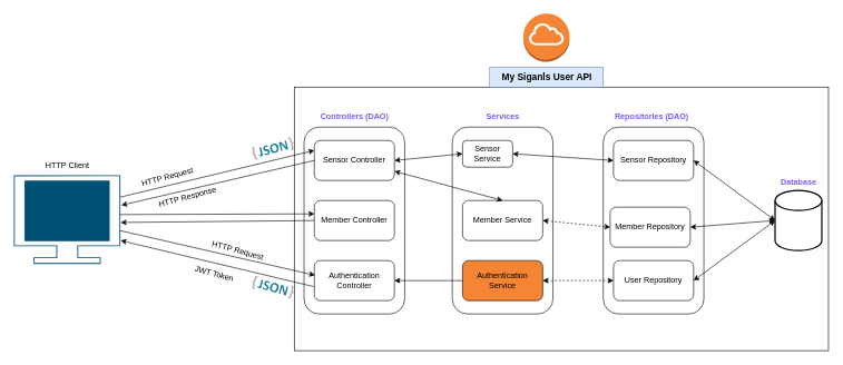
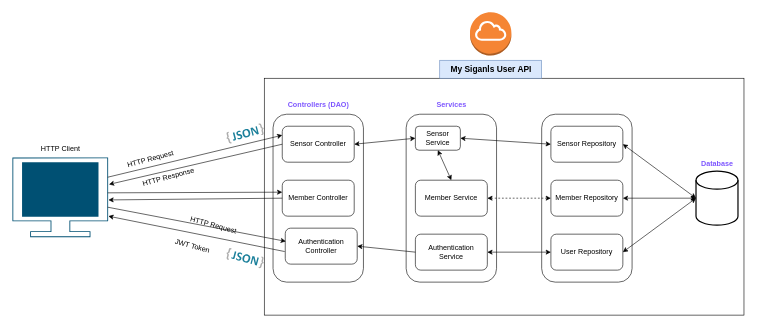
  <mxCell id="0" />
  <mxCell id="1" parent="0" />
  <mxCell id="2" value="" style="rounded=0;whiteSpace=wrap;html=1;" parent="1" vertex="1"><mxGeometry x="440" y="130" width="800" height="395" as="geometry" /></mxCell>
  <mxCell id="3" value="" style="rounded=1;whiteSpace=wrap;html=1;" parent="1" vertex="1"><mxGeometry x="454.62" y="190" width="150.77" height="280" as="geometry" /></mxCell>
  <mxCell id="4" value="" style="rounded=1;whiteSpace=wrap;html=1;" parent="1" vertex="1"><mxGeometry x="902.62" y="190" width="150.77" height="280" as="geometry" /></mxCell>
  <mxCell id="5" value="" style="rounded=1;whiteSpace=wrap;html=1;" parent="1" vertex="1"><mxGeometry x="676.62" y="190" width="150.77" height="280" as="geometry" /></mxCell>
  <mxCell id="6" value="&lt;b&gt;&lt;font style=&quot;font-size: 14px;&quot;&gt;My Siganls User API&lt;/font&gt;&lt;/b&gt;" style="text;html=1;align=center;verticalAlign=middle;resizable=0;points=[];autosize=1;strokeColor=#6c8ebf;fillColor=#dae8fc;" parent="1" vertex="1"><mxGeometry x="732.62" y="100" width="170" height="30" as="geometry" /></mxCell>
  <mxCell id="7" value="Sensor Service" style="rounded=1;whiteSpace=wrap;html=1;" parent="1" vertex="1"><mxGeometry x="692" y="210" width="75" height="40" as="geometry" /></mxCell>
  <mxCell id="8" value="Member Service" style="rounded=1;whiteSpace=wrap;html=1;" parent="1" vertex="1"><mxGeometry x="692" y="300" width="120" height="60" as="geometry" /></mxCell>
- <mxCell id="9" value="Authentication Service" style="rounded=1;whiteSpace=wrap;html=1;fillColor=#f58534;" parent="1" vertex="1"><mxGeometry x="692" y="390" width="120" height="60" as="geometry" /></mxCell>
+ <mxCell id="9" value="Authentication Service" style="rounded=1;whiteSpace=wrap;html=1;" parent="1" vertex="1"><mxGeometry x="692" y="390" width="120" height="60" as="geometry" /></mxCell>
  <mxCell id="10" value="Sensor Controller" style="rounded=1;whiteSpace=wrap;html=1;" parent="1" vertex="1"><mxGeometry x="470" y="210" width="120" height="60" as="geometry" /></mxCell>
  <mxCell id="11" value="Member Controller" style="rounded=1;whiteSpace=wrap;html=1;" parent="1" vertex="1"><mxGeometry x="470" y="300" width="120" height="60" as="geometry" /></mxCell>
- <mxCell id="12" value="Authentication Controller" style="rounded=1;whiteSpace=wrap;html=1;" parent="1" vertex="1"><mxGeometry x="470" y="390" width="120" height="60" as="geometry" /></mxCell>
- <mxCell id="13" value="Member Repository" style="rounded=1;whiteSpace=wrap;html=1;" parent="1" vertex="1"><mxGeometry x="913" y="310" width="120" height="60" as="geometry" /></mxCell>
+ <mxCell id="12" value="Authentication Controller" style="rounded=1;whiteSpace=wrap;html=1;" parent="1" vertex="1"><mxGeometry x="475" y="380" width="120" height="60" as="geometry" /></mxCell>
+ <mxCell id="13" value="Member Repository" style="rounded=1;whiteSpace=wrap;html=1;" parent="1" vertex="1"><mxGeometry x="918" y="300" width="120" height="60" as="geometry" /></mxCell>
  <mxCell id="14" value="Sensor Repository" style="rounded=1;whiteSpace=wrap;html=1;" parent="1" vertex="1"><mxGeometry x="918" y="210" width="120" height="60" as="geometry" /></mxCell>
  <mxCell id="15" value="" style="strokeWidth=2;html=1;shape=mxgraph.flowchart.database;whiteSpace=wrap;" parent="1" vertex="1"><mxGeometry x="1160" y="285" width="70" height="90" as="geometry" /></mxCell>
  <mxCell id="16" value="" style="endArrow=classic;startArrow=classic;html=1;rounded=0;exitX=1;exitY=0.5;exitDx=0;exitDy=0;entryX=0;entryY=0.5;entryDx=0;entryDy=0;entryPerimeter=0;" parent="1" source="14" target="15" edge="1"><mxGeometry width="50" height="50" relative="1" as="geometry"><mxPoint x="1170" y="350" as="sourcePoint" /><mxPoint x="1220" y="300" as="targetPoint" /></mxGeometry></mxCell>
  <mxCell id="17" value="" style="endArrow=classic;startArrow=classic;html=1;rounded=0;exitX=1;exitY=0.5;exitDx=0;exitDy=0;entryX=0;entryY=0.5;entryDx=0;entryDy=0;dashed=1;" parent="1" source="8" target="13" edge="1"><mxGeometry width="50" height="50" relative="1" as="geometry"><mxPoint x="840" y="370" as="sourcePoint" /><mxPoint x="890" y="320" as="targetPoint" /></mxGeometry></mxCell>
  <mxCell id="18" value="" style="endArrow=classic;startArrow=classic;html=1;rounded=0;exitX=1;exitY=0.5;exitDx=0;exitDy=0;entryX=0;entryY=0.5;entryDx=0;entryDy=0;" parent="1" source="7" target="14" edge="1"><mxGeometry width="50" height="50" relative="1" as="geometry"><mxPoint x="840" y="280" as="sourcePoint" /><mxPoint x="890" y="230" as="targetPoint" /></mxGeometry></mxCell>
  <mxCell id="19" value="" style="endArrow=classic;startArrow=classic;html=1;rounded=0;exitX=1;exitY=0.5;exitDx=0;exitDy=0;entryX=0;entryY=0.5;entryDx=0;entryDy=0;entryPerimeter=0;" parent="1" source="13" target="15" edge="1"><mxGeometry width="50" height="50" relative="1" as="geometry"><mxPoint x="1130" y="430" as="sourcePoint" /><mxPoint x="1180" y="380" as="targetPoint" /></mxGeometry></mxCell>
  <mxCell id="20" value="&lt;b&gt;&lt;font color=&quot;#7e57ff&quot;&gt;Controllers (DAO)&lt;/font&gt;&lt;/b&gt;" style="text;html=1;align=center;verticalAlign=middle;resizable=0;points=[];autosize=1;strokeColor=none;fillColor=none;" parent="1" vertex="1"><mxGeometry x="470" y="160" width="120" height="30" as="geometry" /></mxCell>
  <mxCell id="21" value="&lt;b&gt;&lt;font color=&quot;#7e57ff&quot;&gt;Services&lt;/font&gt;&lt;/b&gt;" style="text;html=1;align=center;verticalAlign=middle;resizable=0;points=[];autosize=1;strokeColor=none;fillColor=none;" parent="1" vertex="1"><mxGeometry x="717" y="160" width="70" height="30" as="geometry" /></mxCell>
- <mxCell id="22" value="&lt;b&gt;&lt;font color=&quot;#7e57ff&quot;&gt;Repositories (DAO)&lt;/font&gt;&lt;/b&gt;" style="text;html=1;align=center;verticalAlign=middle;resizable=0;points=[];autosize=1;strokeColor=none;fillColor=none;" parent="1" vertex="1"><mxGeometry x="910" y="160" width="130" height="30" as="geometry" /></mxCell>
  <mxCell id="23" value="" style="endArrow=classic;startArrow=classic;html=1;rounded=0;exitX=1;exitY=0.5;exitDx=0;exitDy=0;entryX=0;entryY=0.5;entryDx=0;entryDy=0;" parent="1" source="10" target="7" edge="1"><mxGeometry width="50" height="50" relative="1" as="geometry"><mxPoint x="610" y="480" as="sourcePoint" /><mxPoint x="660" y="430" as="targetPoint" /></mxGeometry></mxCell>
  <mxCell id="24" value="" style="endArrow=none;startArrow=classic;html=1;rounded=0;exitX=1;exitY=0.5;exitDx=0;exitDy=0;entryX=0;entryY=0.5;entryDx=0;entryDy=0;" parent="1" source="12" target="9" edge="1"><mxGeometry width="50" height="50" relative="1" as="geometry"><mxPoint x="560" y="600" as="sourcePoint" /><mxPoint x="610" y="550" as="targetPoint" /></mxGeometry></mxCell>
  <mxCell id="25" value="&lt;b&gt;&lt;font color=&quot;#7e57ff&quot;&gt;Database&lt;/font&gt;&lt;/b&gt;" style="text;html=1;align=center;verticalAlign=middle;resizable=0;points=[];autosize=1;strokeColor=none;fillColor=none;" parent="1" vertex="1"><mxGeometry x="1155" y="257.94" width="80" height="30" as="geometry" /></mxCell>
  <mxCell id="26" value="" style="outlineConnect=0;dashed=0;verticalLabelPosition=bottom;verticalAlign=top;align=center;html=1;shape=mxgraph.aws3.internet_gateway;fillColor=#F58534;gradientColor=none;" parent="1" vertex="1"><mxGeometry x="783.12" y="20" width="69" height="72" as="geometry" /></mxCell>
  <mxCell id="27" value="" style="points=[[0,0,0],[0.25,0,0],[0.5,0,0],[0.75,0,0],[1,0,0],[1,0.4,0],[1,0.8,0],[0.815,1,0],[0.5,1,0],[0.185,1,0],[0,0.8,0],[0,0.4,0]];verticalLabelPosition=bottom;sketch=0;html=1;verticalAlign=top;aspect=fixed;align=center;pointerEvents=1;shape=mxgraph.cisco19.hdtv;fillColor=#005073;strokeColor=none;" parent="1" vertex="1"><mxGeometry x="20" y="262.06" width="159.6" height="133" as="geometry" /></mxCell>
  <mxCell id="28" value="HTTP Client" style="text;html=1;align=center;verticalAlign=middle;resizable=0;points=[];autosize=1;strokeColor=none;fillColor=none;" parent="1" vertex="1"><mxGeometry x="54.8" y="232.06" width="90" height="30" as="geometry" /></mxCell>
  <mxCell id="29" value="" style="endArrow=classic;startArrow=none;html=1;rounded=0;exitX=0.996;exitY=0.248;exitDx=0;exitDy=0;exitPerimeter=0;entryX=0;entryY=0.25;entryDx=0;entryDy=0;startFill=0;" parent="1" source="27" target="10" edge="1"><mxGeometry width="50" height="50" relative="1" as="geometry"><mxPoint x="110" y="330" as="sourcePoint" /><mxPoint x="160" y="280" as="targetPoint" /></mxGeometry></mxCell>
  <mxCell id="30" value="" style="endArrow=classic;startArrow=none;html=1;rounded=0;exitX=0.996;exitY=0.519;exitDx=0;exitDy=0;exitPerimeter=0;entryX=0;entryY=0.5;entryDx=0;entryDy=0;startFill=0;" parent="1" edge="1"><mxGeometry width="50" height="50" relative="1" as="geometry"><mxPoint x="178.962" y="321.087" as="sourcePoint" /><mxPoint x="470" y="320" as="targetPoint" /></mxGeometry></mxCell>
  <mxCell id="31" value="" style="endArrow=classic;startArrow=none;html=1;rounded=0;entryX=-0.008;entryY=0.65;entryDx=0;entryDy=0;startFill=0;entryPerimeter=0;exitX=-0.008;exitY=0.65;exitDx=0;exitDy=0;exitPerimeter=0;" parent="1" source="12" edge="1"><mxGeometry width="50" height="50" relative="1" as="geometry"><mxPoint x="250" y="380" as="sourcePoint" /><mxPoint x="180" y="360" as="targetPoint" /></mxGeometry></mxCell>
  <mxCell id="32" value="HTTP Request" style="text;html=1;align=center;verticalAlign=middle;resizable=0;points=[];autosize=1;strokeColor=none;fillColor=none;rotation=-15;" parent="1" vertex="1"><mxGeometry x="200" y="250" width="100" height="30" as="geometry" /></mxCell>
  <mxCell id="33" value="HTTP Response" style="text;html=1;align=center;verticalAlign=middle;resizable=0;points=[];autosize=1;strokeColor=none;fillColor=none;rotation=-15;" parent="1" vertex="1"><mxGeometry x="225" y="280" width="110" height="30" as="geometry" /></mxCell>
  <mxCell id="34" value="" style="dashed=0;outlineConnect=0;html=1;align=center;labelPosition=center;verticalLabelPosition=bottom;verticalAlign=top;shape=mxgraph.weblogos.json_2;rotation=15;" parent="1" vertex="1"><mxGeometry x="376.19" y="420" width="63.81" height="20" as="geometry" /></mxCell>
- <mxCell id="35" value="" style="endArrow=classic;startArrow=classic;html=1;rounded=0;exitX=0.5;exitY=0;exitDx=0;exitDy=0;" parent="1" source="8" target="10" edge="1"><mxGeometry width="50" height="50" relative="1" as="geometry"><mxPoint x="840" y="410" as="sourcePoint" /><mxPoint x="890" y="360" as="targetPoint" /></mxGeometry></mxCell>
+ <mxCell id="35" value="" style="endArrow=classic;startArrow=classic;html=1;rounded=0;entryX=0.5;entryY=1;entryDx=0;entryDy=0;exitX=0.5;exitY=0;exitDx=0;exitDy=0;" parent="1" source="8" target="7" edge="1"><mxGeometry width="50" height="50" relative="1" as="geometry"><mxPoint x="840" y="410" as="sourcePoint" /><mxPoint x="890" y="360" as="targetPoint" /></mxGeometry></mxCell>
  <mxCell id="36" value="JWT Token" style="text;html=1;align=center;verticalAlign=middle;resizable=0;points=[];autosize=1;strokeColor=none;fillColor=none;rotation=15;" parent="1" vertex="1"><mxGeometry x="280" y="395.06" width="80" height="30" as="geometry" /></mxCell>
  <mxCell id="37" value="" style="endArrow=classic;html=1;rounded=0;exitX=0;exitY=0.5;exitDx=0;exitDy=0;entryX=1.009;entryY=0.338;entryDx=0;entryDy=0;entryPerimeter=0;" parent="1" source="10" target="27" edge="1"><mxGeometry width="50" height="50" relative="1" as="geometry"><mxPoint x="310" y="210" as="sourcePoint" /><mxPoint x="360" y="160" as="targetPoint" /></mxGeometry></mxCell>
  <mxCell id="38" value="" style="dashed=0;outlineConnect=0;html=1;align=center;labelPosition=center;verticalLabelPosition=bottom;verticalAlign=top;shape=mxgraph.weblogos.json_2;rotation=-15;" parent="1" vertex="1"><mxGeometry x="376.19" y="212.06" width="63.81" height="20" as="geometry" /></mxCell>
  <mxCell id="39" value="" style="endArrow=classic;html=1;rounded=0;exitX=0;exitY=0.5;exitDx=0;exitDy=0;entryX=1.003;entryY=0.533;entryDx=0;entryDy=0;entryPerimeter=0;" parent="1" source="11" target="27" edge="1"><mxGeometry width="50" height="50" relative="1" as="geometry"><mxPoint x="470" y="335" as="sourcePoint" /><mxPoint x="230" y="336" as="targetPoint" /></mxGeometry></mxCell>
  <mxCell id="40" value="HTTP Request" style="text;html=1;align=center;verticalAlign=middle;resizable=0;points=[];autosize=1;strokeColor=none;fillColor=none;rotation=15;" parent="1" vertex="1"><mxGeometry x="305" y="360" width="100" height="30" as="geometry" /></mxCell>
  <mxCell id="41" value="" style="endArrow=classic;html=1;rounded=0;exitX=0.996;exitY=0.624;exitDx=0;exitDy=0;exitPerimeter=0;entryX=0.008;entryY=0.367;entryDx=0;entryDy=0;entryPerimeter=0;" parent="1" source="27" target="12" edge="1"><mxGeometry width="50" height="50" relative="1" as="geometry"><mxPoint x="230" y="350" as="sourcePoint" /><mxPoint x="190" y="520" as="targetPoint" /></mxGeometry></mxCell>
  <mxCell id="42" value="User Repository" style="rounded=1;whiteSpace=wrap;html=1;" vertex="1" parent="1"><mxGeometry x="918.01" y="390" width="120" height="60" as="geometry" /></mxCell>
- <mxCell id="43" value="" style="endArrow=classic;startArrow=classic;html=1;rounded=0;exitX=1;exitY=0.5;exitDx=0;exitDy=0;entryX=0;entryY=0.5;entryDx=0;entryDy=0;dashed=1;" edge="1" parent="1" source="9" target="42"><mxGeometry width="50" height="50" relative="1" as="geometry"><mxPoint x="920" y="550" as="sourcePoint" /><mxPoint x="970" y="500" as="targetPoint" /></mxGeometry></mxCell>
+ <mxCell id="43" value="" style="endArrow=classic;startArrow=classic;html=1;rounded=0;exitX=1;exitY=0.5;exitDx=0;exitDy=0;entryX=0;entryY=0.5;entryDx=0;entryDy=0;" edge="1" parent="1" source="9" target="42"><mxGeometry width="50" height="50" relative="1" as="geometry"><mxPoint x="920" y="550" as="sourcePoint" /><mxPoint x="970" y="500" as="targetPoint" /></mxGeometry></mxCell>
  <mxCell id="44" value="" style="endArrow=classic;startArrow=classic;html=1;rounded=0;exitX=1;exitY=0.5;exitDx=0;exitDy=0;entryX=0;entryY=0.5;entryDx=0;entryDy=0;entryPerimeter=0;" edge="1" parent="1" source="42" target="15"><mxGeometry width="50" height="50" relative="1" as="geometry"><mxPoint x="1140" y="450" as="sourcePoint" /><mxPoint x="1190" y="400" as="targetPoint" /></mxGeometry></mxCell>
